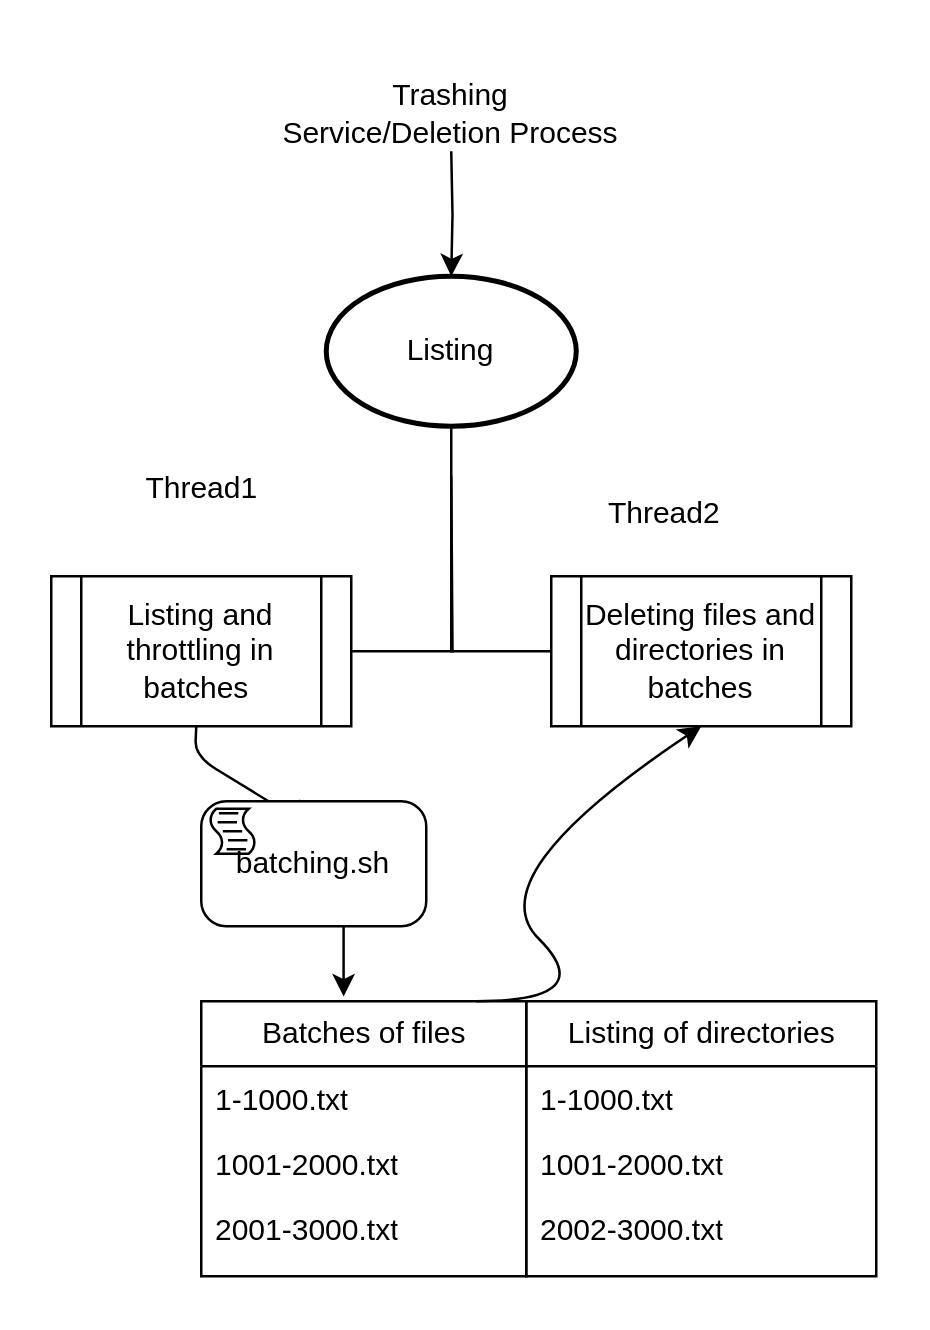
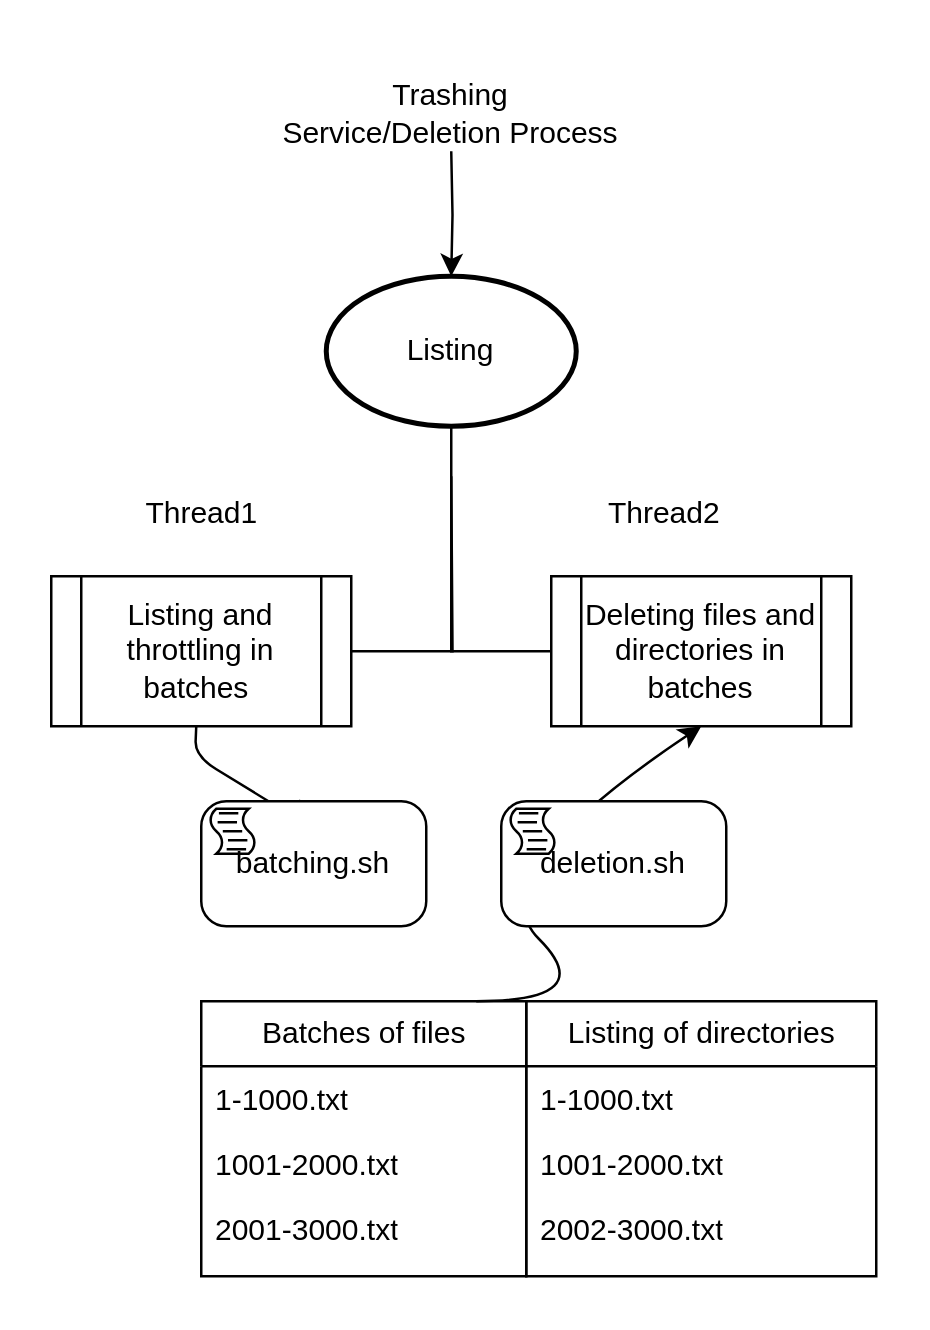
  <mxCell id="0" />
  <mxCell id="1" parent="0" />
  <mxCell id="2" value="" style="edgeStyle=orthogonalEdgeStyle;rounded=0;orthogonalLoop=1;jettySize=auto;html=1;" parent="1" target="3" edge="1"><mxGeometry relative="1" as="geometry"><mxPoint x="180" y="60" as="sourcePoint" /></mxGeometry></mxCell>
  <mxCell id="3" value="Listing" style="strokeWidth=2;html=1;shape=mxgraph.flowchart.start_1;whiteSpace=wrap;" parent="1" vertex="1"><mxGeometry x="130" y="110" width="100" height="60" as="geometry" /></mxCell>
  <mxCell id="4" value="" style="edgeStyle=orthogonalEdgeStyle;sourcePerimeterSpacing=0;targetPerimeterSpacing=0;startArrow=none;endArrow=none;rounded=0;targetPortConstraint=eastwest;sourcePortConstraint=northsouth;curved=0;rounded=0;entryX=1;entryY=0.5;entryDx=0;entryDy=0;" parent="1" target="7" edge="1"><mxGeometry relative="1" as="geometry"><mxPoint x="180" y="190" as="sourcePoint" /><mxPoint x="170" y="260" as="targetPoint" /></mxGeometry></mxCell>
  <mxCell id="5" value="" style="edgeStyle=orthogonalEdgeStyle;sourcePerimeterSpacing=0;targetPerimeterSpacing=0;startArrow=none;endArrow=none;rounded=0;targetPortConstraint=eastwest;sourcePortConstraint=northsouth;curved=0;rounded=0;exitX=0.5;exitY=1;exitDx=0;exitDy=0;exitPerimeter=0;" parent="1" source="3" edge="1"><mxGeometry relative="1" as="geometry"><mxPoint x="180" y="190" as="sourcePoint" /><mxPoint x="220" y="260" as="targetPoint" /><Array as="points"><mxPoint x="180" y="260" /></Array></mxGeometry></mxCell>
  <mxCell id="6" value="Deleting files and directories in batches" style="shape=process;whiteSpace=wrap;html=1;backgroundOutline=1;" parent="1" vertex="1"><mxGeometry x="220" y="230" width="120" height="60" as="geometry" /></mxCell>
  <mxCell id="7" value="Listing and throttling in batches&amp;nbsp;" style="shape=process;whiteSpace=wrap;html=1;backgroundOutline=1;" parent="1" vertex="1"><mxGeometry x="20" y="230" width="120" height="60" as="geometry" /></mxCell>
  <mxCell id="8" value="Batches of files" style="swimlane;fontStyle=0;childLayout=stackLayout;horizontal=1;startSize=26;fillColor=none;horizontalStack=0;resizeParent=1;resizeParentMax=0;resizeLast=0;collapsible=1;marginBottom=0;html=1;" parent="1" vertex="1"><mxGeometry x="80" y="400" width="130" height="110" as="geometry"><mxRectangle x="260" y="-710" width="230" height="30" as="alternateBounds" /></mxGeometry></mxCell>
  <mxCell id="9" value="1-1000.txt" style="text;strokeColor=none;fillColor=none;align=left;verticalAlign=top;spacingLeft=4;spacingRight=4;overflow=hidden;rotatable=0;points=[[0,0.5],[1,0.5]];portConstraint=eastwest;whiteSpace=wrap;html=1;" parent="8" vertex="1"><mxGeometry y="26" width="130" height="26" as="geometry" /></mxCell>
  <mxCell id="10" value="1001-2000.txt" style="text;strokeColor=none;fillColor=none;align=left;verticalAlign=top;spacingLeft=4;spacingRight=4;overflow=hidden;rotatable=0;points=[[0,0.5],[1,0.5]];portConstraint=eastwest;whiteSpace=wrap;html=1;" parent="8" vertex="1"><mxGeometry y="52" width="130" height="26" as="geometry" /></mxCell>
  <mxCell id="11" value="2001-3000.txt" style="text;strokeColor=none;fillColor=none;align=left;verticalAlign=top;spacingLeft=4;spacingRight=4;overflow=hidden;rotatable=0;points=[[0,0.5],[1,0.5]];portConstraint=eastwest;whiteSpace=wrap;html=1;" parent="8" vertex="1"><mxGeometry y="78" width="130" height="32" as="geometry" /></mxCell>
  <mxCell id="12" value="......" style="text;strokeColor=none;fillColor=none;align=left;verticalAlign=top;spacingLeft=4;spacingRight=4;overflow=hidden;rotatable=0;points=[[0,0.5],[1,0.5]];portConstraint=eastwest;whiteSpace=wrap;html=1;" parent="8" vertex="1"><mxGeometry y="110" width="130" as="geometry" /></mxCell>
- <mxCell id="13" value="Thread1" style="text;html=1;align=center;verticalAlign=middle;resizable=0;points=[];autosize=1;strokeColor=none;fillColor=none;" parent="1" vertex="1"><mxGeometry x="45" y="180" width="70" height="30" as="geometry" /></mxCell>
- <mxCell id="14" value="" style="html=1;rounded=1;curved=0;sourcePerimeterSpacing=0;targetPerimeterSpacing=0;startSize=6;endSize=6;noEdgeStyle=1;orthogonal=1;entryX=0.438;entryY=-0.017;entryDx=0;entryDy=0;entryPerimeter=0;" parent="1" source="18" target="8" edge="1"><mxGeometry relative="1" as="geometry"><mxPoint x="78" y="290" as="sourcePoint" /><mxPoint x="120" y="342" as="targetPoint" /><Array as="points" /></mxGeometry></mxCell>
+ <mxCell id="13" value="Thread1" style="text;html=1;align=center;verticalAlign=middle;resizable=0;points=[];autosize=1;strokeColor=none;fillColor=none;" parent="1" vertex="1"><mxGeometry x="45" y="190" width="70" height="30" as="geometry" /></mxCell>
  <mxCell id="15" value="" style="curved=1;endArrow=classic;html=1;rounded=0;entryX=0.5;entryY=1;entryDx=0;entryDy=0;" parent="1" target="6" edge="1"><mxGeometry width="50" height="50" relative="1" as="geometry"><mxPoint x="190" y="400" as="sourcePoint" /><mxPoint x="240" y="350" as="targetPoint" /><Array as="points"><mxPoint x="240" y="400" /><mxPoint x="190" y="350" /></Array></mxGeometry></mxCell>
  <mxCell id="16" value="Trashing&lt;br style=&quot;text-align: left;&quot;&gt;&lt;span style=&quot;text-align: left;&quot;&gt;Service/Deletion Process&lt;/span&gt;" style="text;html=1;strokeColor=none;fillColor=none;align=center;verticalAlign=middle;whiteSpace=wrap;rounded=0;" parent="1" vertex="1"><mxGeometry x="110" y="20" width="140" height="50" as="geometry" /></mxCell>
  <mxCell id="17" value="" style="html=1;rounded=1;curved=0;sourcePerimeterSpacing=0;targetPerimeterSpacing=0;startSize=6;endSize=6;noEdgeStyle=1;orthogonal=1;entryX=0.438;entryY=-0.017;entryDx=0;entryDy=0;entryPerimeter=0;" parent="1" target="18" edge="1"><mxGeometry relative="1" as="geometry"><mxPoint x="78" y="290" as="sourcePoint" /><mxPoint x="185" y="397" as="targetPoint" /><Array as="points"><mxPoint x="77.5" y="302" /><mxPoint x="120" y="328" /></Array></mxGeometry></mxCell>
  <mxCell id="18" value="batching.sh" style="points=[[0.25,0,0],[0.5,0,0],[0.75,0,0],[1,0.25,0],[1,0.5,0],[1,0.75,0],[0.75,1,0],[0.5,1,0],[0.25,1,0],[0,0.75,0],[0,0.5,0],[0,0.25,0]];shape=mxgraph.bpmn.task;whiteSpace=wrap;rectStyle=rounded;size=10;html=1;container=1;expand=0;collapsible=0;taskMarker=script;" parent="1" vertex="1"><mxGeometry x="80" y="320" width="90" height="50" as="geometry" /></mxCell>
+ <mxCell id="19" value="deletion.sh" style="points=[[0.25,0,0],[0.5,0,0],[0.75,0,0],[1,0.25,0],[1,0.5,0],[1,0.75,0],[0.75,1,0],[0.5,1,0],[0.25,1,0],[0,0.75,0],[0,0.5,0],[0,0.25,0]];shape=mxgraph.bpmn.task;whiteSpace=wrap;rectStyle=rounded;size=10;html=1;container=1;expand=0;collapsible=0;taskMarker=script;" parent="1" vertex="1"><mxGeometry x="200" y="320" width="90" height="50" as="geometry" /></mxCell>
  <mxCell id="20" value="Thread2" style="text;html=1;align=center;verticalAlign=middle;resizable=0;points=[];autosize=1;strokeColor=none;fillColor=none;" parent="1" vertex="1"><mxGeometry x="230" y="190" width="70" height="30" as="geometry" /></mxCell>
  <mxCell id="21" value="Listing of directories" style="swimlane;fontStyle=0;childLayout=stackLayout;horizontal=1;startSize=26;fillColor=none;horizontalStack=0;resizeParent=1;resizeParentMax=0;resizeLast=0;collapsible=1;marginBottom=0;html=1;" vertex="1" parent="1"><mxGeometry x="210" y="400" width="140" height="110" as="geometry" /></mxCell>
  <mxCell id="22" value="1-1000.txt" style="text;strokeColor=none;fillColor=none;align=left;verticalAlign=top;spacingLeft=4;spacingRight=4;overflow=hidden;rotatable=0;points=[[0,0.5],[1,0.5]];portConstraint=eastwest;whiteSpace=wrap;html=1;" vertex="1" parent="21"><mxGeometry y="26" width="140" height="26" as="geometry" /></mxCell>
  <mxCell id="23" value="1001-2000.txt" style="text;strokeColor=none;fillColor=none;align=left;verticalAlign=top;spacingLeft=4;spacingRight=4;overflow=hidden;rotatable=0;points=[[0,0.5],[1,0.5]];portConstraint=eastwest;whiteSpace=wrap;html=1;" vertex="1" parent="21"><mxGeometry y="52" width="140" height="26" as="geometry" /></mxCell>
  <mxCell id="24" value="2002-3000.txt" style="text;strokeColor=none;fillColor=none;align=left;verticalAlign=top;spacingLeft=4;spacingRight=4;overflow=hidden;rotatable=0;points=[[0,0.5],[1,0.5]];portConstraint=eastwest;whiteSpace=wrap;html=1;" vertex="1" parent="21"><mxGeometry y="78" width="140" height="32" as="geometry" /></mxCell>
